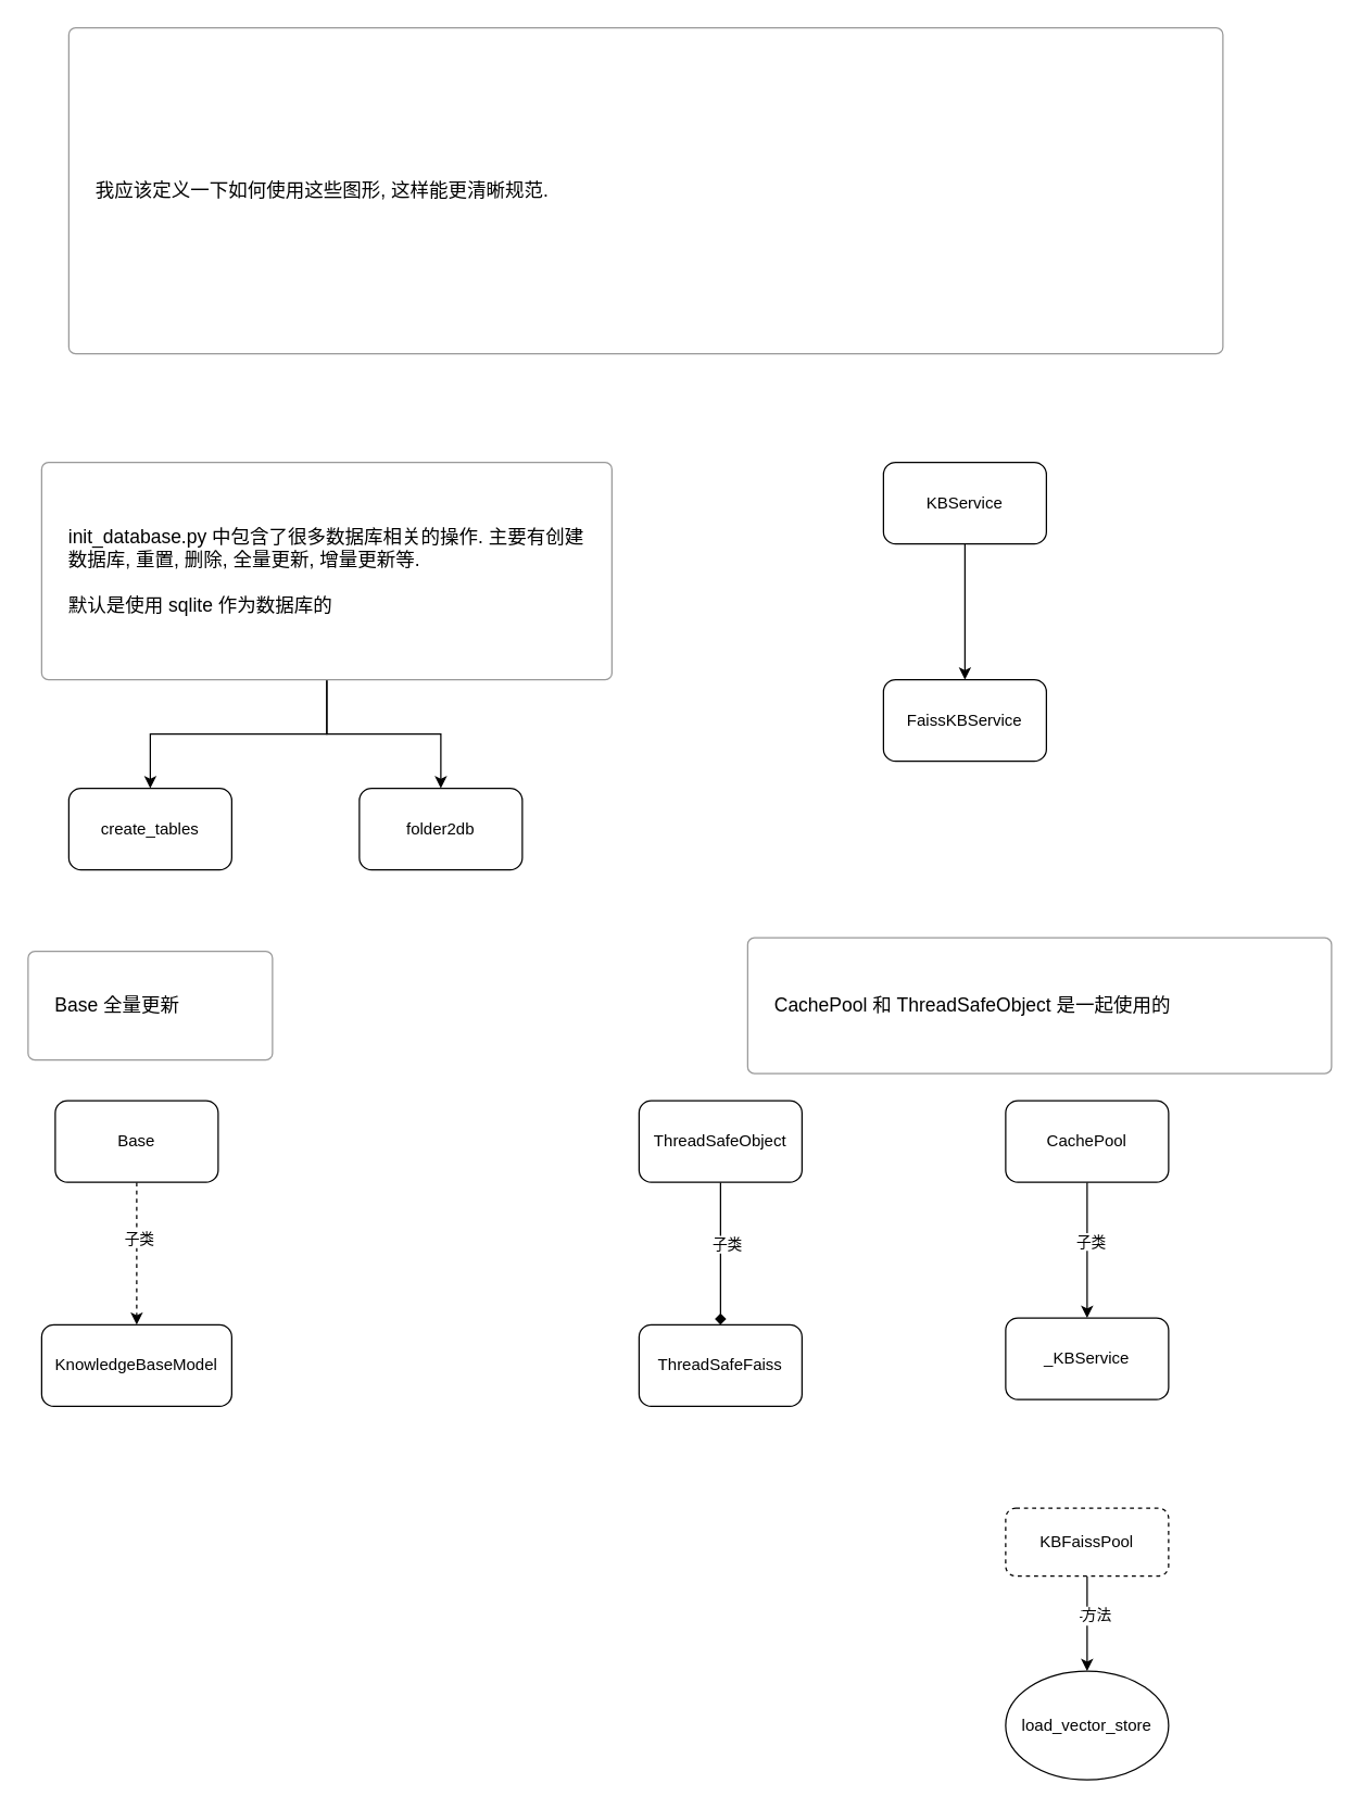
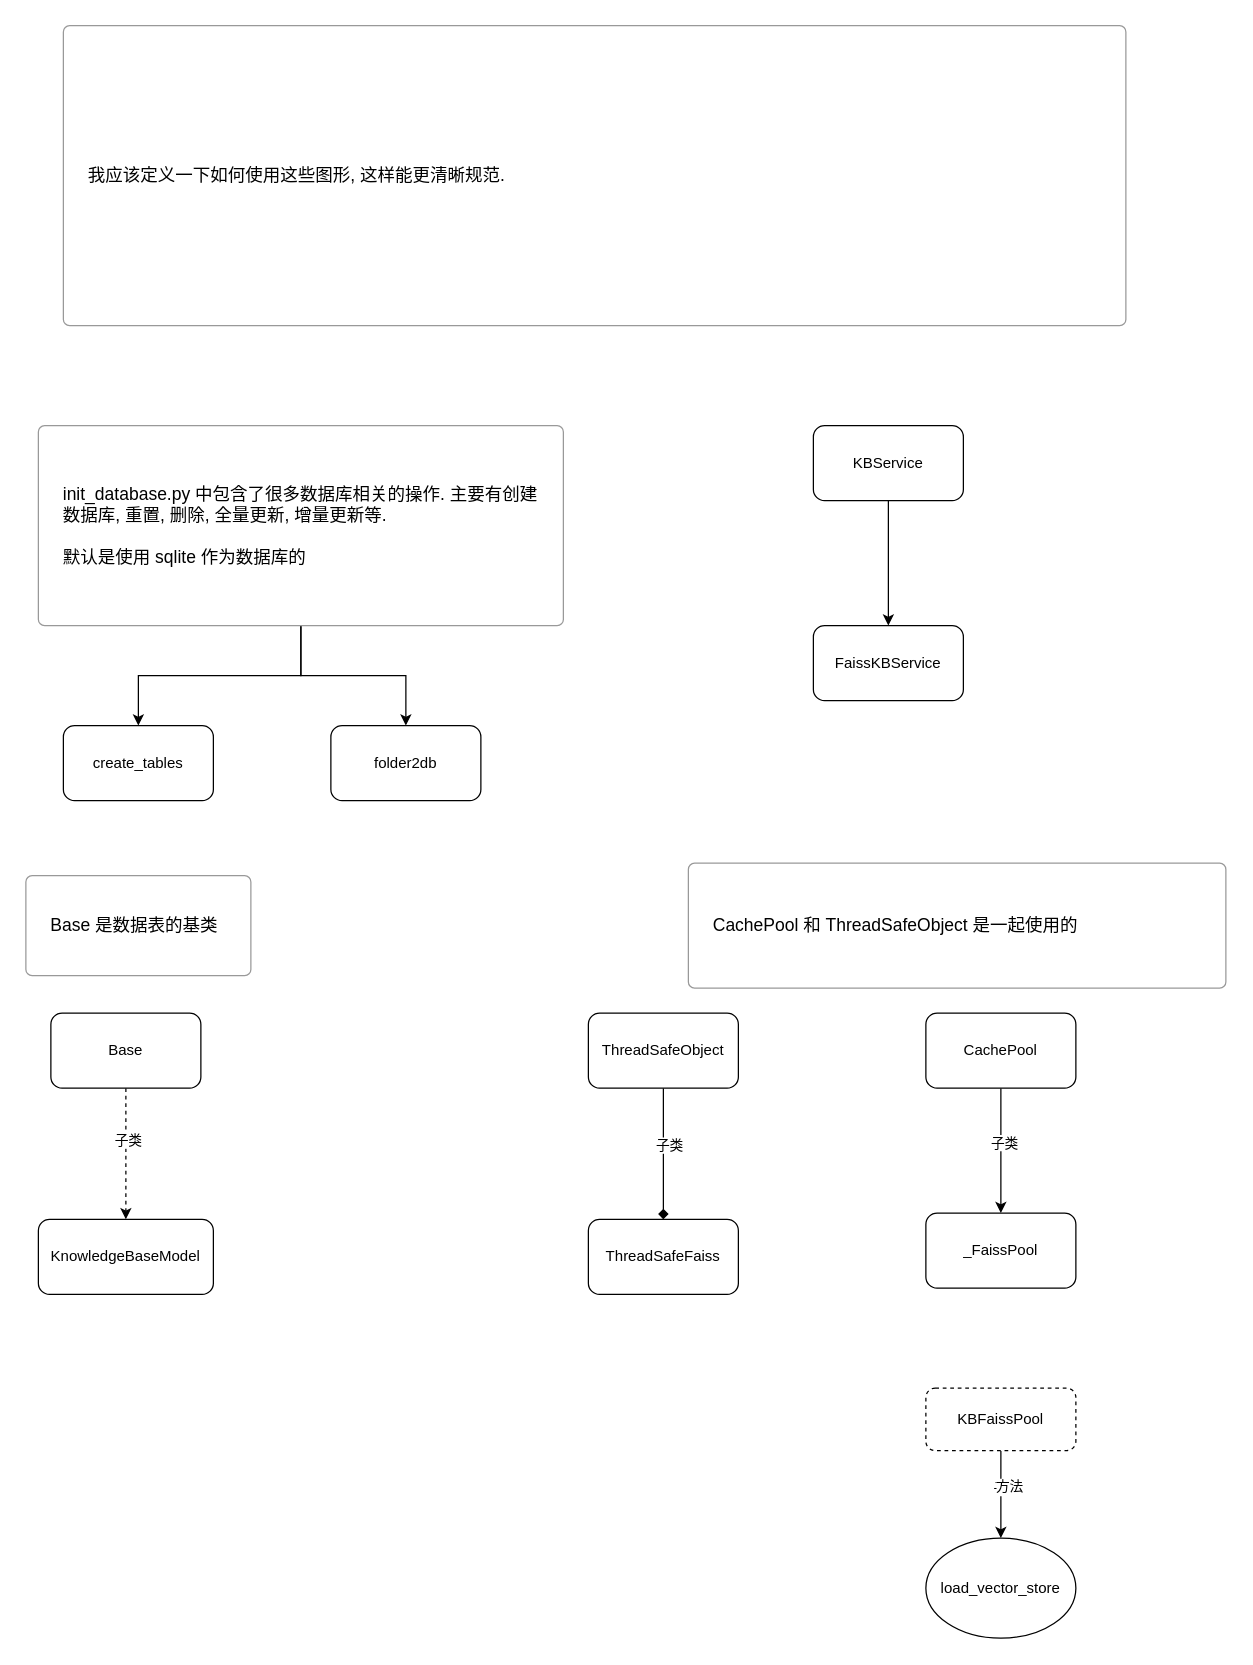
  <mxCell id="0" />
  <mxCell id="1" parent="0" />
  <mxCell id="2" value="create_tables" style="rounded=1;whiteSpace=wrap;html=1;" vertex="1" parent="1"><mxGeometry x="50" y="580" width="120" height="60" as="geometry" /></mxCell>
  <mxCell id="3" style="edgeStyle=orthogonalEdgeStyle;rounded=0;orthogonalLoop=1;jettySize=auto;html=1;" edge="1" parent="1" source="5" target="2"><mxGeometry relative="1" as="geometry" /></mxCell>
  <mxCell id="4" style="edgeStyle=orthogonalEdgeStyle;rounded=0;orthogonalLoop=1;jettySize=auto;html=1;" edge="1" parent="1" source="5" target="6"><mxGeometry relative="1" as="geometry" /></mxCell>
  <mxCell id="5" value="&lt;font color=&quot;#000000&quot;&gt;init_database.py 中包含了很多数据库相关的操作. 主要有创建数据库, 重置, 删除, 全量更新, 增量更新等.&lt;br&gt;&lt;br&gt;默认是使用 sqlite 作为数据库的&lt;br&gt;&lt;/font&gt;" style="html=1;shadow=0;dashed=0;shape=mxgraph.bootstrap.rrect;rSize=5;strokeColor=#999999;strokeWidth=1;fillColor=#FFFFFF;fontColor=#6C767D;whiteSpace=wrap;align=left;verticalAlign=middle;spacingLeft=10;fontSize=14;spacing=10;" vertex="1" parent="1"><mxGeometry x="30" y="340" width="420" height="160" as="geometry" /></mxCell>
  <mxCell id="6" value="folder2db" style="rounded=1;whiteSpace=wrap;html=1;" vertex="1" parent="1"><mxGeometry x="264" y="580" width="120" height="60" as="geometry" /></mxCell>
  <mxCell id="7" value="FaissKBService" style="rounded=1;whiteSpace=wrap;html=1;" vertex="1" parent="1"><mxGeometry x="650" y="500" width="120" height="60" as="geometry" /></mxCell>
  <mxCell id="8" style="edgeStyle=orthogonalEdgeStyle;rounded=0;orthogonalLoop=1;jettySize=auto;html=1;" edge="1" parent="1" source="9" target="7"><mxGeometry relative="1" as="geometry" /></mxCell>
  <mxCell id="9" value="KBService" style="rounded=1;whiteSpace=wrap;html=1;" vertex="1" parent="1"><mxGeometry x="650" y="340" width="120" height="60" as="geometry" /></mxCell>
  <mxCell id="10" style="edgeStyle=orthogonalEdgeStyle;rounded=0;orthogonalLoop=1;jettySize=auto;html=1;dashed=1;" edge="1" parent="1" source="12" target="13"><mxGeometry relative="1" as="geometry" /></mxCell>
  <mxCell id="11" value="子类" style="edgeLabel;html=1;align=center;verticalAlign=middle;resizable=0;points=[];" vertex="1" connectable="0" parent="10"><mxGeometry x="-0.223" y="1" relative="1" as="geometry"><mxPoint as="offset" /></mxGeometry></mxCell>
  <mxCell id="12" value="Base" style="rounded=1;whiteSpace=wrap;html=1;" vertex="1" parent="1"><mxGeometry x="40" y="810" width="120" height="60" as="geometry" /></mxCell>
  <mxCell id="13" value="KnowledgeBaseModel" style="rounded=1;whiteSpace=wrap;html=1;" vertex="1" parent="1"><mxGeometry x="30" y="975" width="140" height="60" as="geometry" /></mxCell>
  <mxCell id="14" style="edgeStyle=orthogonalEdgeStyle;rounded=0;orthogonalLoop=1;jettySize=auto;html=1;endArrow=diamond;" edge="1" parent="1" source="16" target="17"><mxGeometry relative="1" as="geometry" /></mxCell>
  <mxCell id="15" value="子类" style="edgeLabel;html=1;align=center;verticalAlign=middle;resizable=0;points=[];" vertex="1" connectable="0" parent="14"><mxGeometry x="-0.143" y="4" relative="1" as="geometry"><mxPoint as="offset" /></mxGeometry></mxCell>
  <mxCell id="16" value="ThreadSafeObject" style="rounded=1;whiteSpace=wrap;html=1;" vertex="1" parent="1"><mxGeometry x="470" y="810" width="120" height="60" as="geometry" /></mxCell>
  <mxCell id="17" value="ThreadSafeFaiss" style="rounded=1;whiteSpace=wrap;html=1;" vertex="1" parent="1"><mxGeometry x="470" y="975" width="120" height="60" as="geometry" /></mxCell>
  <mxCell id="18" style="edgeStyle=orthogonalEdgeStyle;rounded=0;orthogonalLoop=1;jettySize=auto;html=1;entryX=0.5;entryY=0;entryDx=0;entryDy=0;" edge="1" parent="1" source="20" target="21"><mxGeometry relative="1" as="geometry" /></mxCell>
  <mxCell id="19" value="子类" style="edgeLabel;html=1;align=center;verticalAlign=middle;resizable=0;points=[];" vertex="1" connectable="0" parent="18"><mxGeometry x="-0.14" y="2" relative="1" as="geometry"><mxPoint as="offset" /></mxGeometry></mxCell>
  <mxCell id="20" value="CachePool" style="rounded=1;whiteSpace=wrap;html=1;" vertex="1" parent="1"><mxGeometry x="740" y="810" width="120" height="60" as="geometry" /></mxCell>
- <mxCell id="21" value="_KBService" style="rounded=1;whiteSpace=wrap;html=1;" vertex="1" parent="1"><mxGeometry x="740" y="970" width="120" height="60" as="geometry" /></mxCell>
+ <mxCell id="21" value="_FaissPool" style="rounded=1;whiteSpace=wrap;html=1;" vertex="1" parent="1"><mxGeometry x="740" y="970" width="120" height="60" as="geometry" /></mxCell>
  <mxCell id="22" style="edgeStyle=orthogonalEdgeStyle;rounded=0;orthogonalLoop=1;jettySize=auto;html=1;entryX=0.5;entryY=0;entryDx=0;entryDy=0;" edge="1" parent="1" source="25" target="27"><mxGeometry relative="1" as="geometry" /></mxCell>
  <mxCell id="23" value="子类" style="edgeLabel;html=1;align=center;verticalAlign=middle;resizable=0;points=[];" vertex="1" connectable="0" parent="22"><mxGeometry x="-0.171" y="4" relative="1" as="geometry"><mxPoint as="offset" /></mxGeometry></mxCell>
  <mxCell id="24" value="方法" style="edgeLabel;html=1;align=center;verticalAlign=middle;resizable=0;points=[];" vertex="1" connectable="0" parent="22"><mxGeometry x="-0.211" y="6" relative="1" as="geometry"><mxPoint as="offset" /></mxGeometry></mxCell>
  <mxCell id="25" value="KBFaissPool" style="rounded=1;whiteSpace=wrap;html=1;dashed=1;" vertex="1" parent="1"><mxGeometry x="740" y="1110" width="120" height="50" as="geometry" /></mxCell>
  <mxCell id="26" value="&lt;p&gt;&lt;font color=&quot;#000000&quot;&gt;CachePool 和&amp;nbsp;ThreadSafeObject 是一起使用的&lt;/font&gt;&lt;/p&gt;" style="html=1;shadow=0;dashed=0;shape=mxgraph.bootstrap.rrect;rSize=5;strokeColor=#999999;strokeWidth=1;fillColor=#FFFFFF;fontColor=#6C767D;whiteSpace=wrap;align=left;verticalAlign=middle;spacingLeft=10;fontSize=14;spacing=10;" vertex="1" parent="1"><mxGeometry x="550" y="690" width="430" height="100" as="geometry" /></mxCell>
  <mxCell id="27" value="load_vector_store" style="ellipse;whiteSpace=wrap;html=1;" vertex="1" parent="1"><mxGeometry x="740" y="1230" width="120" height="80" as="geometry" /></mxCell>
  <mxCell id="28" value="&lt;font color=&quot;#000000&quot;&gt;我应该定义一下如何使用这些图形, 这样能更清晰规范.&lt;/font&gt;" style="html=1;shadow=0;dashed=0;shape=mxgraph.bootstrap.rrect;rSize=5;strokeColor=#999999;strokeWidth=1;fillColor=#FFFFFF;fontColor=#6C767D;whiteSpace=wrap;align=left;verticalAlign=middle;spacingLeft=10;fontSize=14;spacing=10;" vertex="1" parent="1"><mxGeometry x="50" y="20" width="850" height="240" as="geometry" /></mxCell>
- <mxCell id="29" value="&lt;font color=&quot;#000000&quot;&gt;Base 全量更新&lt;/font&gt;" style="html=1;shadow=0;dashed=0;shape=mxgraph.bootstrap.rrect;rSize=5;strokeColor=#999999;strokeWidth=1;fillColor=#FFFFFF;fontColor=#6C767D;whiteSpace=wrap;align=left;verticalAlign=middle;spacingLeft=10;fontSize=14;spacing=10;" vertex="1" parent="1"><mxGeometry x="20" y="700" width="180" height="80" as="geometry" /></mxCell>
+ <mxCell id="29" value="&lt;font color=&quot;#000000&quot;&gt;Base 是数据表的基类&lt;/font&gt;" style="html=1;shadow=0;dashed=0;shape=mxgraph.bootstrap.rrect;rSize=5;strokeColor=#999999;strokeWidth=1;fillColor=#FFFFFF;fontColor=#6C767D;whiteSpace=wrap;align=left;verticalAlign=middle;spacingLeft=10;fontSize=14;spacing=10;" vertex="1" parent="1"><mxGeometry x="20" y="700" width="180" height="80" as="geometry" /></mxCell>
